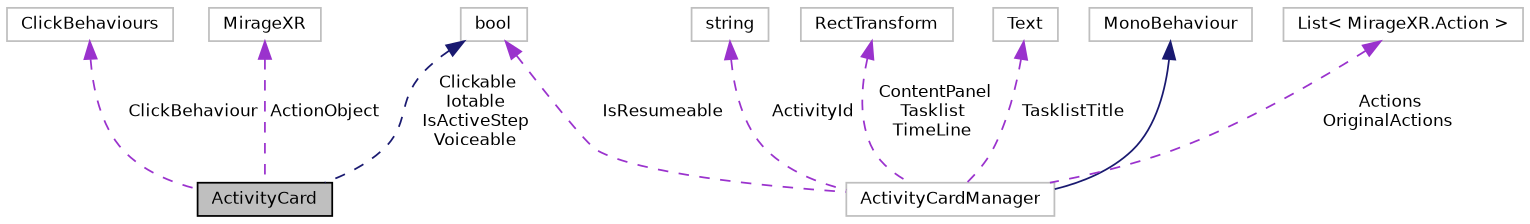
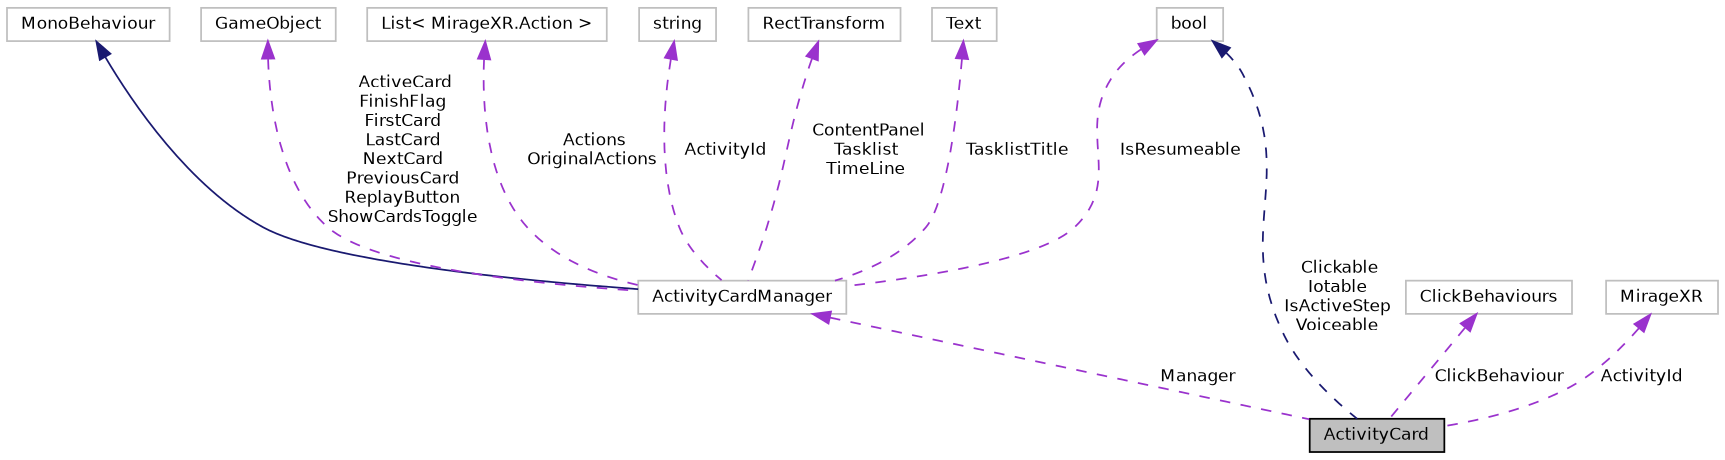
  digraph {
    fontname="DejaVu Sans"
    node [color=grey75 fillcolor=white fontname="DejaVu Sans" fontsize=10 shape=record style=filled]
    edge [color=darkorchid3 dir=back fontname="DejaVu Sans" fontsize=10 labelfontname=Helvetica labelfontsize=10 style=dashed]
    n1 [color=black fillcolor=grey75 fontcolor=black height=0.2 label=ActivityCard width=0.4]
    n2 [height=0.2 label=MonoBehaviour width=0.4]
    n3 [height=0.2 label=ActivityCardManager width=0.4]
+   n4 [height=0.2 label=GameObject width=0.4]
    n5 [height=0.2 label=ClickBehaviours width=0.4]
    n6 [height=0.2 label="List\< MirageXR.Action \>" width=0.4]
    n7 [height=0.2 label=string width=0.4]
    n8 [height=0.2 label=RectTransform width=0.4]
    n9 [height=0.2 label=Text width=0.4]
    n10 [height=0.2 label=bool width=0.4]
    n11 [height=0.2 label=MirageXR width=0.4]
    n2 -> n3 [color=midnightblue style=solid]
+   n3 -> n1 [label=" Manager"]
+   n4 -> n3 [label=" ActiveCard\nFinishFlag\nFirstCard\nLastCard\nNextCard\nPreviousCard\nReplayButton\nShowCardsToggle"]
    n5 -> n1 [label=" ClickBehaviour"]
    n6 -> n3 [label=" Actions\nOriginalActions"]
    n7 -> n3 [label=" ActivityId"]
    n8 -> n3 [label=" ContentPanel\nTasklist\nTimeLine"]
    n9 -> n3 [label=" TasklistTitle"]
    n10 -> n1 [color=midnightblue label=" Clickable\nIotable\nIsActiveStep\nVoiceable"]
    n10 -> n3 [label=" IsResumeable"]
-   n11 -> n1 [label=" ActionObject"]
+   n11 -> n1 [label=" ActivityId"]
  }
